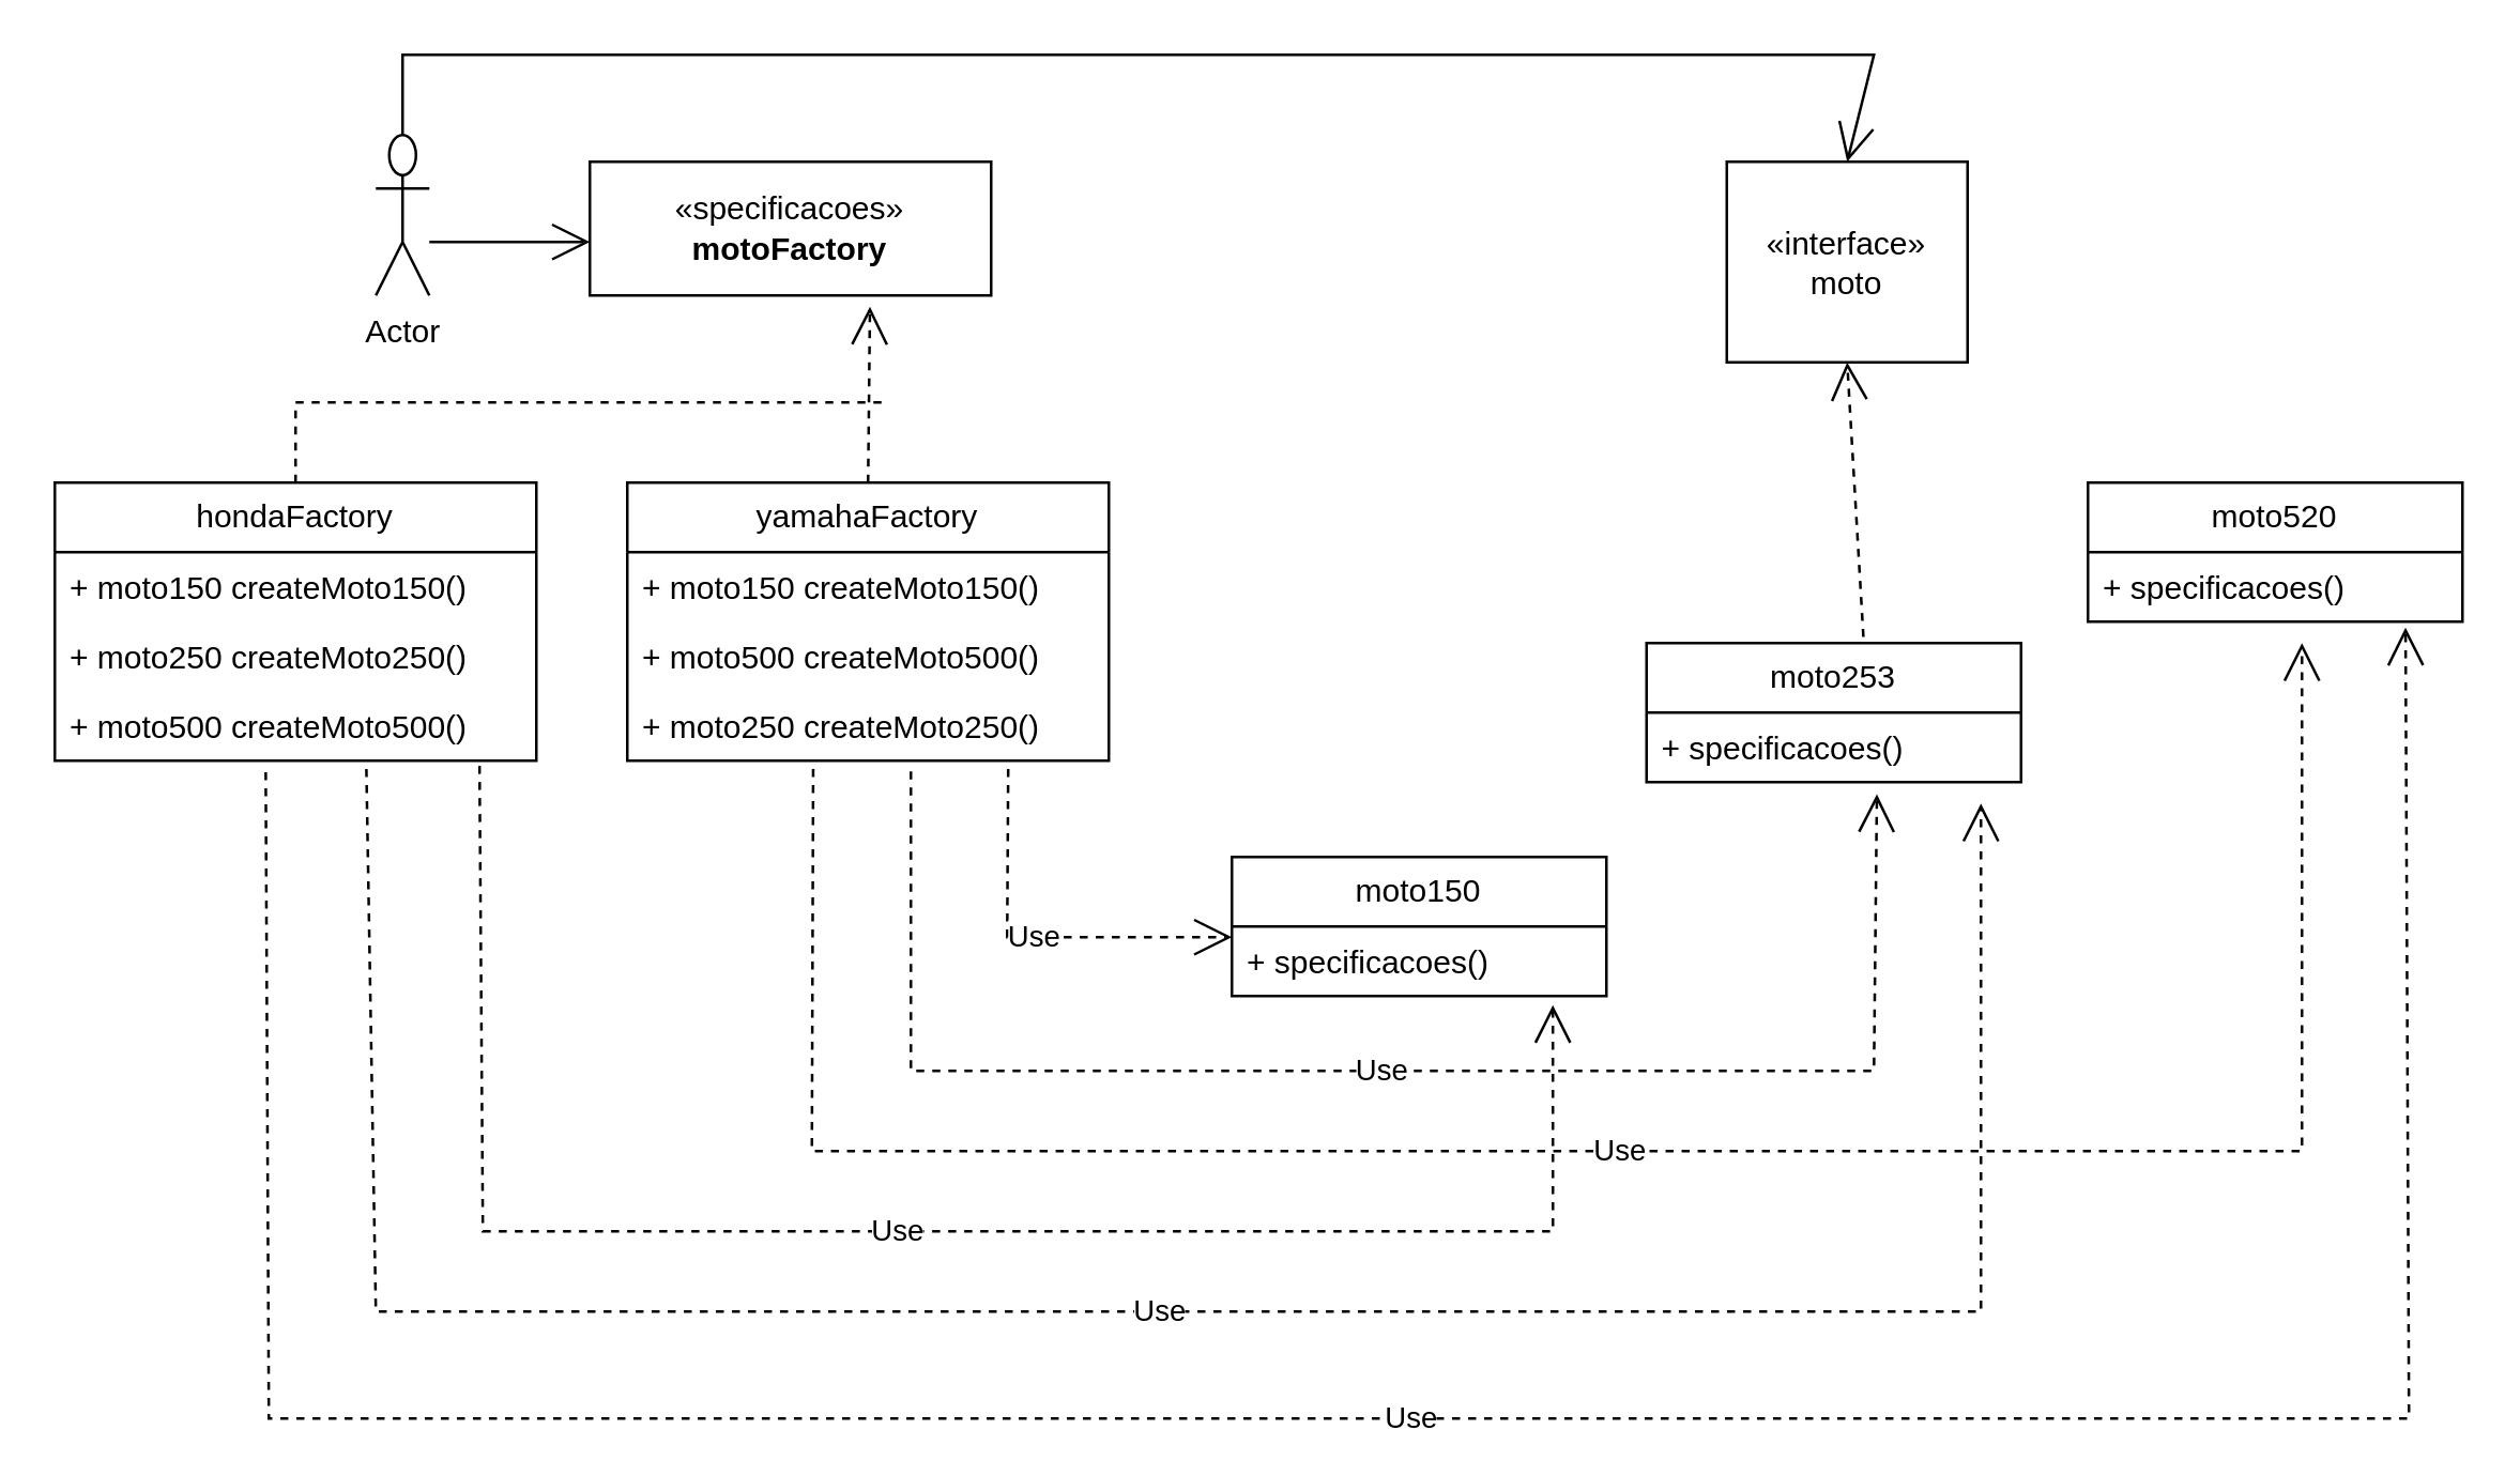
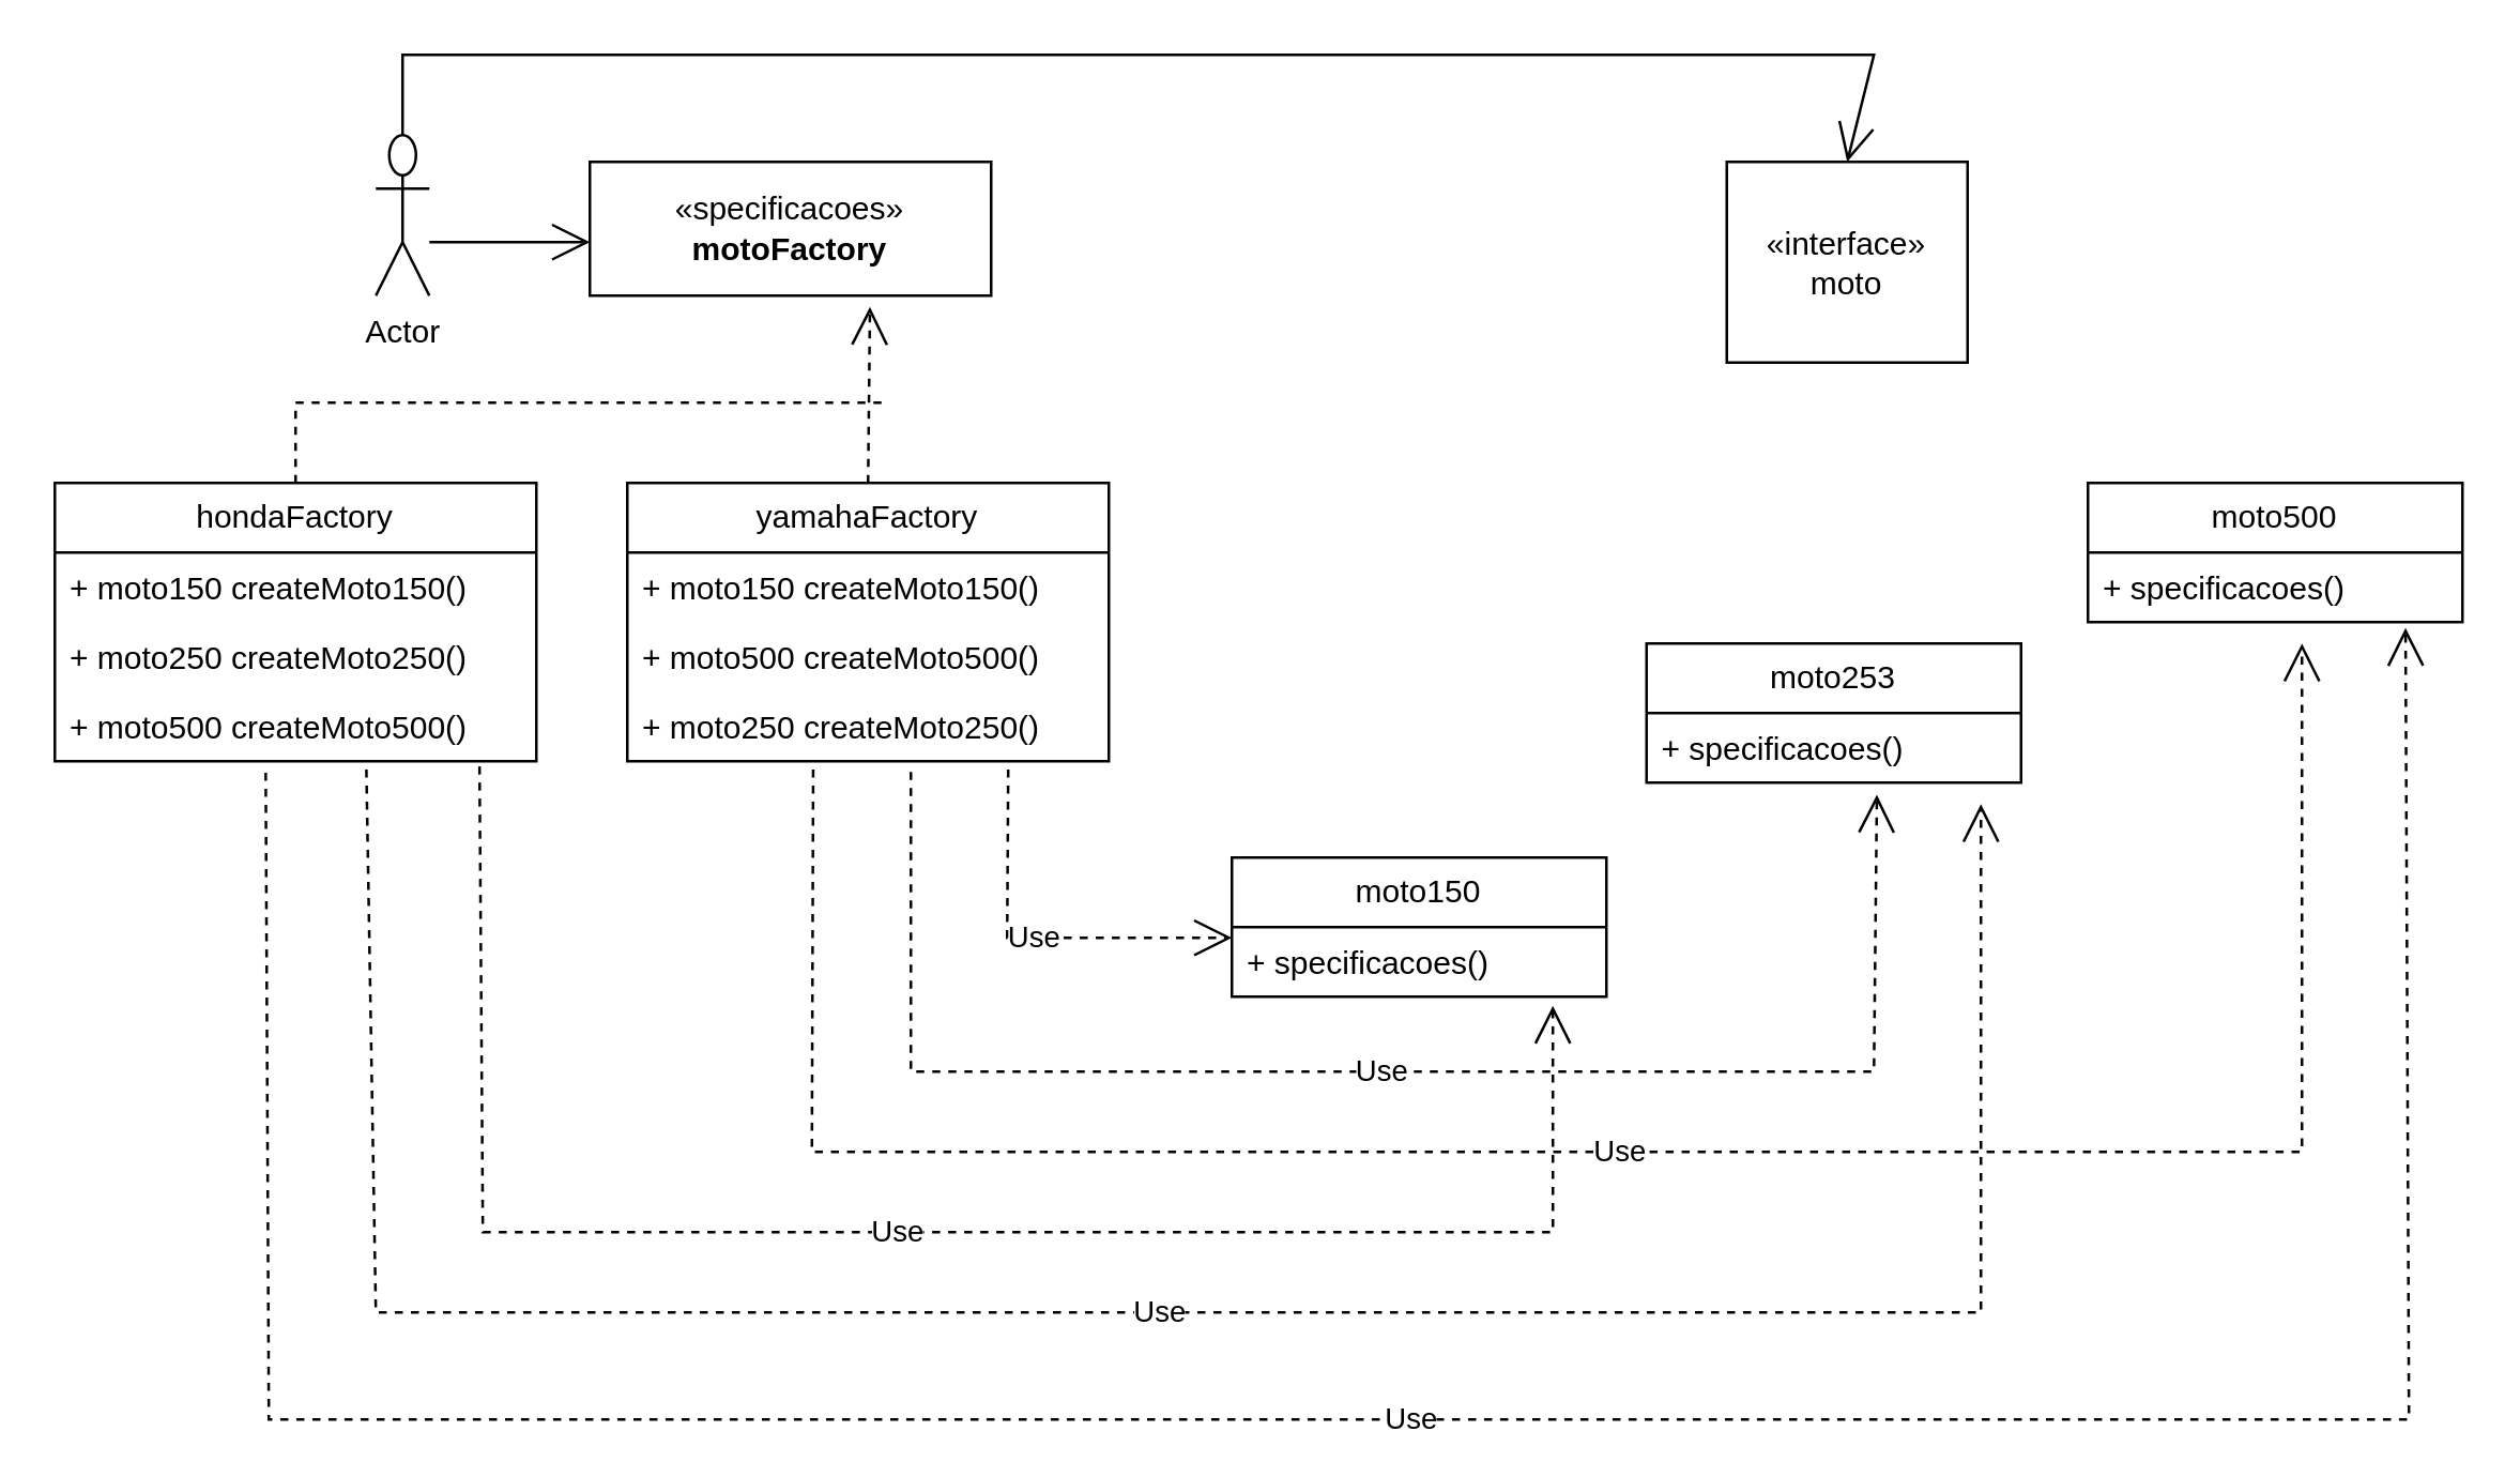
  <mxCell id="0" />
  <mxCell id="1" parent="0" />
  <mxCell id="2" value="Actor" style="shape=umlActor;verticalLabelPosition=bottom;verticalAlign=top;html=1;" parent="1" vertex="1"><mxGeometry x="140" y="50" width="20" height="60" as="geometry" /></mxCell>
  <mxCell id="3" value="«specificacoes»&lt;br&gt;&lt;b&gt;motoFactory&lt;/b&gt;" style="html=1;whiteSpace=wrap;" parent="1" vertex="1"><mxGeometry x="220" y="60" width="150" height="50" as="geometry" /></mxCell>
  <mxCell id="4" value="" style="endArrow=open;endFill=1;endSize=12;html=1;rounded=0;" parent="1" edge="1"><mxGeometry width="160" relative="1" as="geometry"><mxPoint x="160" y="90" as="sourcePoint" /><mxPoint x="220" y="90" as="targetPoint" /></mxGeometry></mxCell>
  <mxCell id="5" value="hondaFactory" style="swimlane;fontStyle=0;childLayout=stackLayout;horizontal=1;startSize=26;fillColor=none;horizontalStack=0;resizeParent=1;resizeParentMax=0;resizeLast=0;collapsible=1;marginBottom=0;whiteSpace=wrap;html=1;" parent="1" vertex="1"><mxGeometry x="20" y="180" width="180" height="104" as="geometry" /></mxCell>
  <mxCell id="6" value="+ moto150 createMoto150()" style="text;strokeColor=none;fillColor=none;align=left;verticalAlign=top;spacingLeft=4;spacingRight=4;overflow=hidden;rotatable=0;points=[[0,0.5],[1,0.5]];portConstraint=eastwest;whiteSpace=wrap;html=1;" parent="5" vertex="1"><mxGeometry y="26" width="180" height="26" as="geometry" /></mxCell>
  <mxCell id="7" value="+ moto250 createMoto250()" style="text;strokeColor=none;fillColor=none;align=left;verticalAlign=top;spacingLeft=4;spacingRight=4;overflow=hidden;rotatable=0;points=[[0,0.5],[1,0.5]];portConstraint=eastwest;whiteSpace=wrap;html=1;" parent="5" vertex="1"><mxGeometry y="52" width="180" height="26" as="geometry" /></mxCell>
  <mxCell id="8" value="+ moto500 createMoto500()" style="text;strokeColor=none;fillColor=none;align=left;verticalAlign=top;spacingLeft=4;spacingRight=4;overflow=hidden;rotatable=0;points=[[0,0.5],[1,0.5]];portConstraint=eastwest;whiteSpace=wrap;html=1;" parent="5" vertex="1"><mxGeometry y="78" width="180" height="26" as="geometry" /></mxCell>
  <mxCell id="9" value="yamahaFactory" style="swimlane;fontStyle=0;childLayout=stackLayout;horizontal=1;startSize=26;fillColor=none;horizontalStack=0;resizeParent=1;resizeParentMax=0;resizeLast=0;collapsible=1;marginBottom=0;whiteSpace=wrap;html=1;" parent="1" vertex="1"><mxGeometry x="234" y="180" width="180" height="104" as="geometry" /></mxCell>
  <mxCell id="10" value="+ moto150 createMoto150()" style="text;strokeColor=none;fillColor=none;align=left;verticalAlign=top;spacingLeft=4;spacingRight=4;overflow=hidden;rotatable=0;points=[[0,0.5],[1,0.5]];portConstraint=eastwest;whiteSpace=wrap;html=1;" vertex="1" parent="9"><mxGeometry y="26" width="180" height="26" as="geometry" /></mxCell>
  <mxCell id="11" value="+ moto500 createMoto500()" style="text;strokeColor=none;fillColor=none;align=left;verticalAlign=top;spacingLeft=4;spacingRight=4;overflow=hidden;rotatable=0;points=[[0,0.5],[1,0.5]];portConstraint=eastwest;whiteSpace=wrap;html=1;" vertex="1" parent="9"><mxGeometry y="52" width="180" height="26" as="geometry" /></mxCell>
  <mxCell id="12" value="+ moto250 createMoto250()" style="text;strokeColor=none;fillColor=none;align=left;verticalAlign=top;spacingLeft=4;spacingRight=4;overflow=hidden;rotatable=0;points=[[0,0.5],[1,0.5]];portConstraint=eastwest;whiteSpace=wrap;html=1;" vertex="1" parent="9"><mxGeometry y="78" width="180" height="26" as="geometry" /></mxCell>
  <mxCell id="13" value="" style="endArrow=open;endFill=1;endSize=12;html=1;rounded=0;exitX=0.5;exitY=0;exitDx=0;exitDy=0;entryX=0.698;entryY=1.084;entryDx=0;entryDy=0;entryPerimeter=0;dashed=1;" parent="1" source="9" target="3" edge="1"><mxGeometry width="160" relative="1" as="geometry"><mxPoint x="400" y="190" as="sourcePoint" /><mxPoint x="560" y="190" as="targetPoint" /><Array as="points" /></mxGeometry></mxCell>
  <mxCell id="14" value="" style="endArrow=none;endFill=1;endSize=12;html=1;rounded=0;exitX=0.5;exitY=0;exitDx=0;exitDy=0;dashed=1;startFill=0;" parent="1" source="5" edge="1"><mxGeometry width="160" relative="1" as="geometry"><mxPoint x="400" y="190" as="sourcePoint" /><mxPoint x="330" y="150" as="targetPoint" /><Array as="points"><mxPoint x="110" y="150" /></Array></mxGeometry></mxCell>
  <mxCell id="15" value="moto150" style="swimlane;fontStyle=0;childLayout=stackLayout;horizontal=1;startSize=26;fillColor=none;horizontalStack=0;resizeParent=1;resizeParentMax=0;resizeLast=0;collapsible=1;marginBottom=0;whiteSpace=wrap;html=1;" parent="1" vertex="1"><mxGeometry x="460" y="320" width="140" height="52" as="geometry" /></mxCell>
  <mxCell id="16" value="+ specificacoes()" style="text;strokeColor=none;fillColor=none;align=left;verticalAlign=top;spacingLeft=4;spacingRight=4;overflow=hidden;rotatable=0;points=[[0,0.5],[1,0.5]];portConstraint=eastwest;whiteSpace=wrap;html=1;" parent="15" vertex="1"><mxGeometry y="26" width="140" height="26" as="geometry" /></mxCell>
  <mxCell id="17" value="«interface»&lt;br&gt;&lt;div&gt;moto&lt;/div&gt;" style="html=1;whiteSpace=wrap;" parent="1" vertex="1"><mxGeometry x="645" y="60" width="90" height="75" as="geometry" /></mxCell>
  <mxCell id="18" value="" style="endArrow=open;endFill=1;endSize=12;html=1;rounded=0;exitX=0.5;exitY=0;exitDx=0;exitDy=0;entryX=0.5;entryY=0;entryDx=0;entryDy=0;exitPerimeter=0;" parent="1" source="2" target="17" edge="1"><mxGeometry width="160" relative="1" as="geometry"><mxPoint x="30" y="10" as="sourcePoint" /><mxPoint x="190" y="10" as="targetPoint" /><Array as="points"><mxPoint x="150" y="20" /><mxPoint x="700" y="20" /></Array></mxGeometry></mxCell>
  <mxCell id="19" value="moto253" style="swimlane;fontStyle=0;childLayout=stackLayout;horizontal=1;startSize=26;fillColor=none;horizontalStack=0;resizeParent=1;resizeParentMax=0;resizeLast=0;collapsible=1;marginBottom=0;whiteSpace=wrap;html=1;" parent="1" vertex="1"><mxGeometry x="615" y="240" width="140" height="52" as="geometry" /></mxCell>
  <mxCell id="20" value="+ specificacoes()" style="text;strokeColor=none;fillColor=none;align=left;verticalAlign=top;spacingLeft=4;spacingRight=4;overflow=hidden;rotatable=0;points=[[0,0.5],[1,0.5]];portConstraint=eastwest;whiteSpace=wrap;html=1;" parent="19" vertex="1"><mxGeometry y="26" width="140" height="26" as="geometry" /></mxCell>
- <mxCell id="21" value="moto520" style="swimlane;fontStyle=0;childLayout=stackLayout;horizontal=1;startSize=26;fillColor=none;horizontalStack=0;resizeParent=1;resizeParentMax=0;resizeLast=0;collapsible=1;marginBottom=0;whiteSpace=wrap;html=1;" parent="1" vertex="1"><mxGeometry x="780" y="180" width="140" height="52" as="geometry" /></mxCell>
+ <mxCell id="21" value="moto500" style="swimlane;fontStyle=0;childLayout=stackLayout;horizontal=1;startSize=26;fillColor=none;horizontalStack=0;resizeParent=1;resizeParentMax=0;resizeLast=0;collapsible=1;marginBottom=0;whiteSpace=wrap;html=1;" parent="1" vertex="1"><mxGeometry x="780" y="180" width="140" height="52" as="geometry" /></mxCell>
  <mxCell id="22" value="+ specificacoes()" style="text;strokeColor=none;fillColor=none;align=left;verticalAlign=top;spacingLeft=4;spacingRight=4;overflow=hidden;rotatable=0;points=[[0,0.5],[1,0.5]];portConstraint=eastwest;whiteSpace=wrap;html=1;" parent="21" vertex="1"><mxGeometry y="26" width="140" height="26" as="geometry" /></mxCell>
- <mxCell id="23" value="" style="endArrow=open;endFill=1;endSize=12;html=1;rounded=0;exitX=0.579;exitY=-0.044;exitDx=0;exitDy=0;exitPerimeter=0;entryX=0.5;entryY=1;entryDx=0;entryDy=0;dashed=1;" parent="1" source="19" target="17" edge="1"><mxGeometry width="160" relative="1" as="geometry"><mxPoint x="370" y="120" as="sourcePoint" /><mxPoint x="530" y="120" as="targetPoint" /></mxGeometry></mxCell>
  <mxCell id="24" value="Use" style="endArrow=open;endSize=12;dashed=1;html=1;rounded=0;exitX=0.791;exitY=1.12;exitDx=0;exitDy=0;exitPerimeter=0;" parent="1" edge="1"><mxGeometry width="160" relative="1" as="geometry"><mxPoint x="376.38" y="287.12" as="sourcePoint" /><mxPoint x="460" y="350" as="targetPoint" /><Array as="points"><mxPoint x="376" y="350" /></Array></mxGeometry></mxCell>
  <mxCell id="25" value="Use" style="endArrow=open;endSize=12;dashed=1;html=1;rounded=0;entryX=0.615;entryY=1.174;entryDx=0;entryDy=0;entryPerimeter=0;" parent="1" target="20" edge="1"><mxGeometry width="160" relative="1" as="geometry"><mxPoint x="340" y="288" as="sourcePoint" /><mxPoint x="590" y="240" as="targetPoint" /><Array as="points"><mxPoint x="340" y="400" /><mxPoint x="700" y="400" /></Array></mxGeometry></mxCell>
  <mxCell id="26" value="Use" style="endArrow=open;endSize=12;dashed=1;html=1;rounded=0;exitX=0.386;exitY=1.12;exitDx=0;exitDy=0;exitPerimeter=0;" parent="1" edge="1"><mxGeometry width="160" relative="1" as="geometry"><mxPoint x="303.48" y="287.12" as="sourcePoint" /><mxPoint x="860" y="240" as="targetPoint" /><Array as="points"><mxPoint x="303" y="430" /><mxPoint x="860" y="430" /></Array></mxGeometry></mxCell>
  <mxCell id="27" value="Use" style="endArrow=open;endSize=12;dashed=1;html=1;rounded=0;exitX=0.882;exitY=1.075;exitDx=0;exitDy=0;exitPerimeter=0;entryX=0.857;entryY=1.129;entryDx=0;entryDy=0;entryPerimeter=0;" parent="1" source="8" target="16" edge="1"><mxGeometry width="160" relative="1" as="geometry"><mxPoint x="430" y="360" as="sourcePoint" /><mxPoint x="590" y="360" as="targetPoint" /><Array as="points"><mxPoint x="180" y="460" /><mxPoint x="580" y="460" /></Array></mxGeometry></mxCell>
  <mxCell id="28" value="Use" style="endArrow=open;endSize=12;dashed=1;html=1;rounded=0;exitX=0.647;exitY=1.12;exitDx=0;exitDy=0;exitPerimeter=0;" parent="1" source="8" edge="1"><mxGeometry width="160" relative="1" as="geometry"><mxPoint x="430" y="360" as="sourcePoint" /><mxPoint x="740" y="300" as="targetPoint" /><Array as="points"><mxPoint x="140" y="490" /><mxPoint x="740" y="490" /></Array></mxGeometry></mxCell>
  <mxCell id="29" value="Use" style="endArrow=open;endSize=12;dashed=1;html=1;rounded=0;exitX=0.438;exitY=1.165;exitDx=0;exitDy=0;exitPerimeter=0;entryX=0.848;entryY=1.084;entryDx=0;entryDy=0;entryPerimeter=0;" parent="1" source="8" target="22" edge="1"><mxGeometry width="160" relative="1" as="geometry"><mxPoint x="430" y="360" as="sourcePoint" /><mxPoint x="590" y="360" as="targetPoint" /><Array as="points"><mxPoint y="530" x="100" /><mxPoint x="900" y="530" /></Array></mxGeometry></mxCell>
